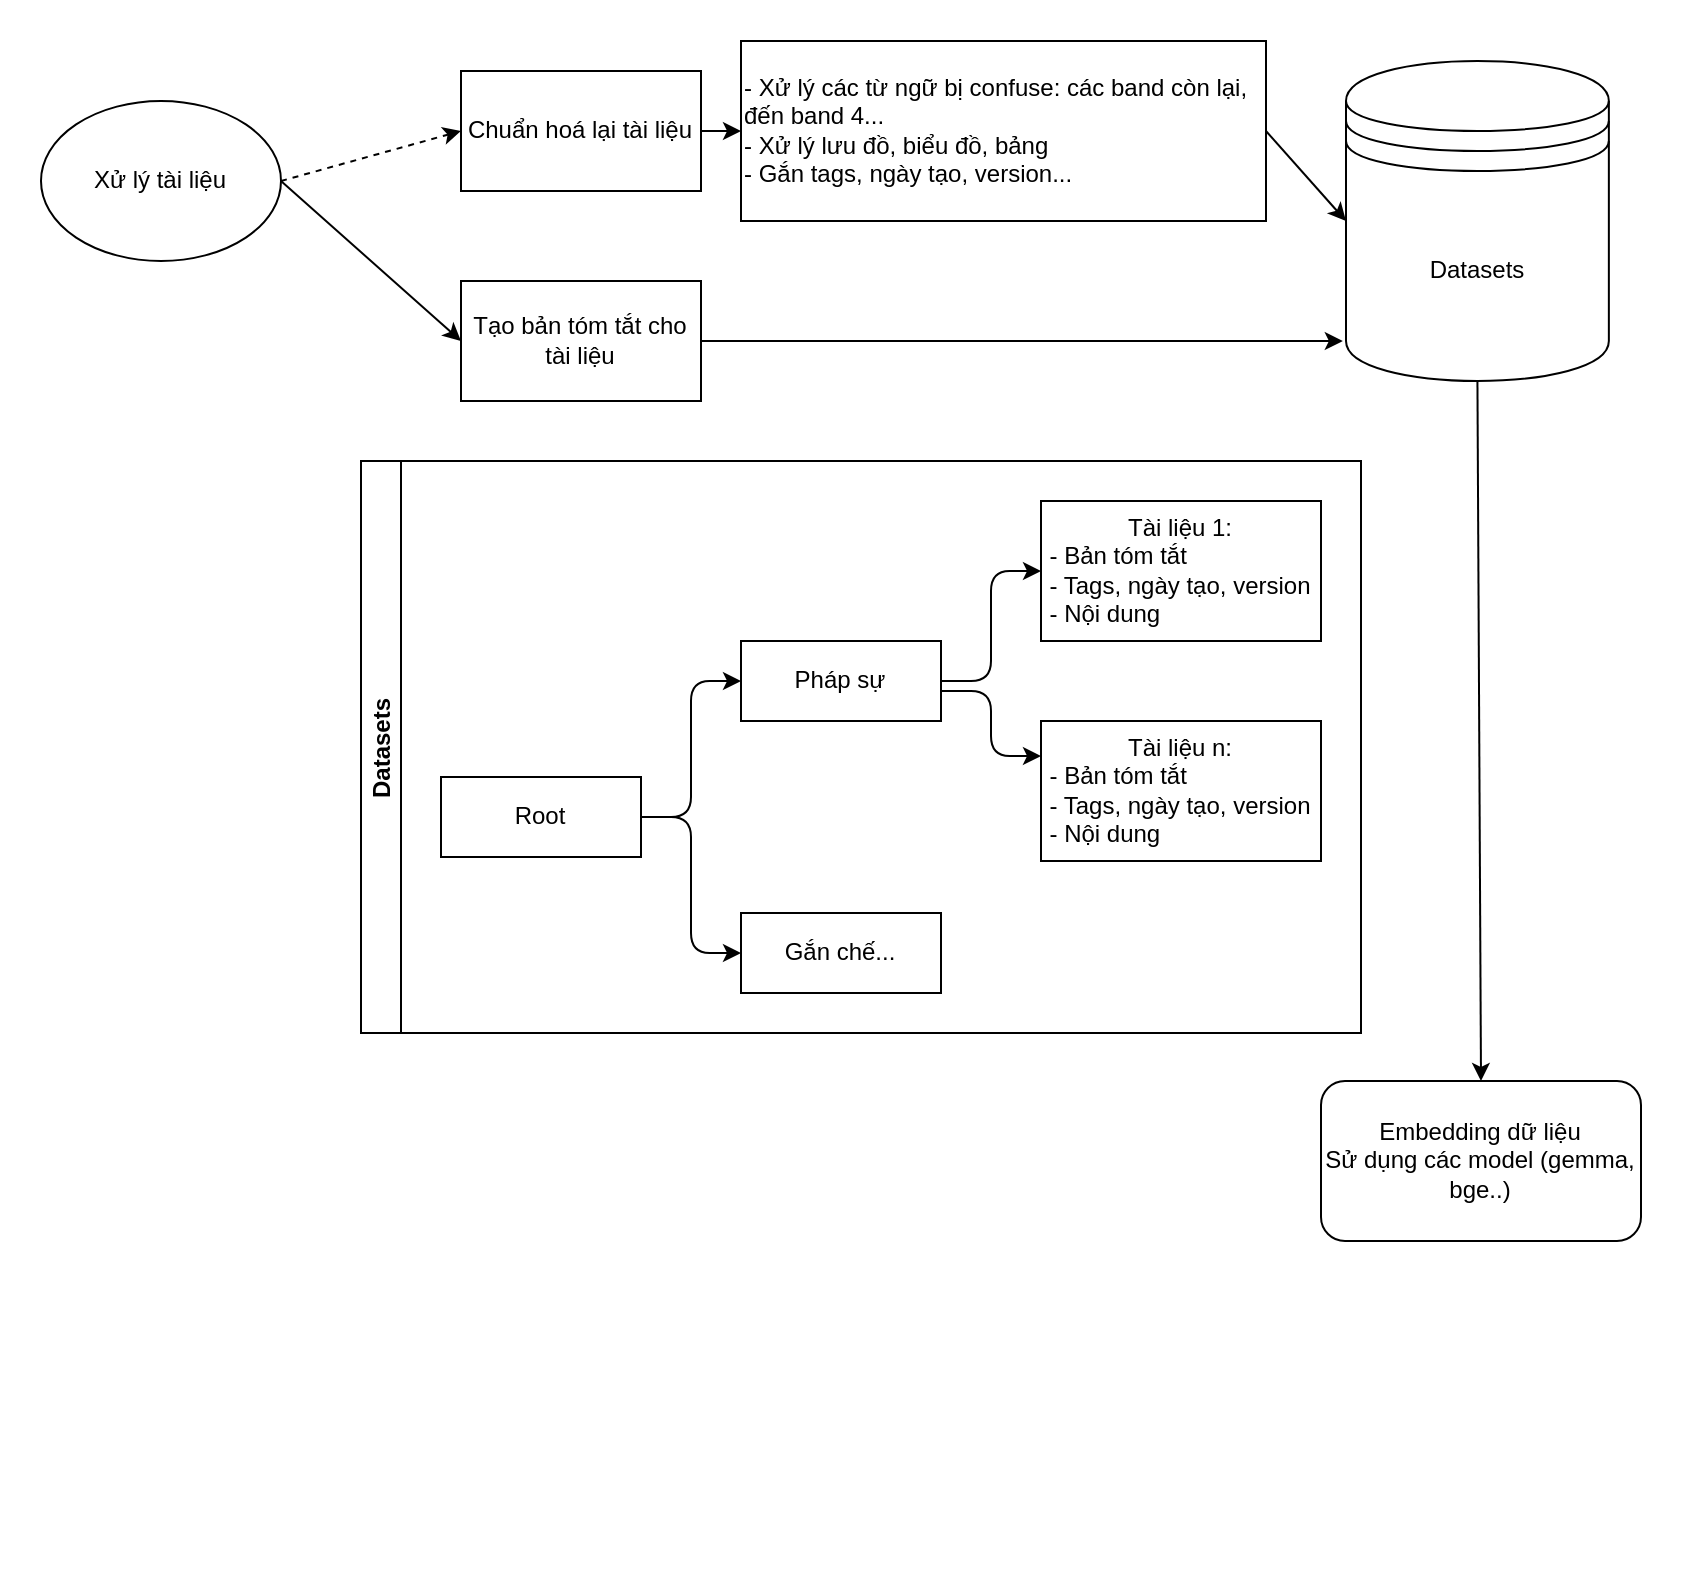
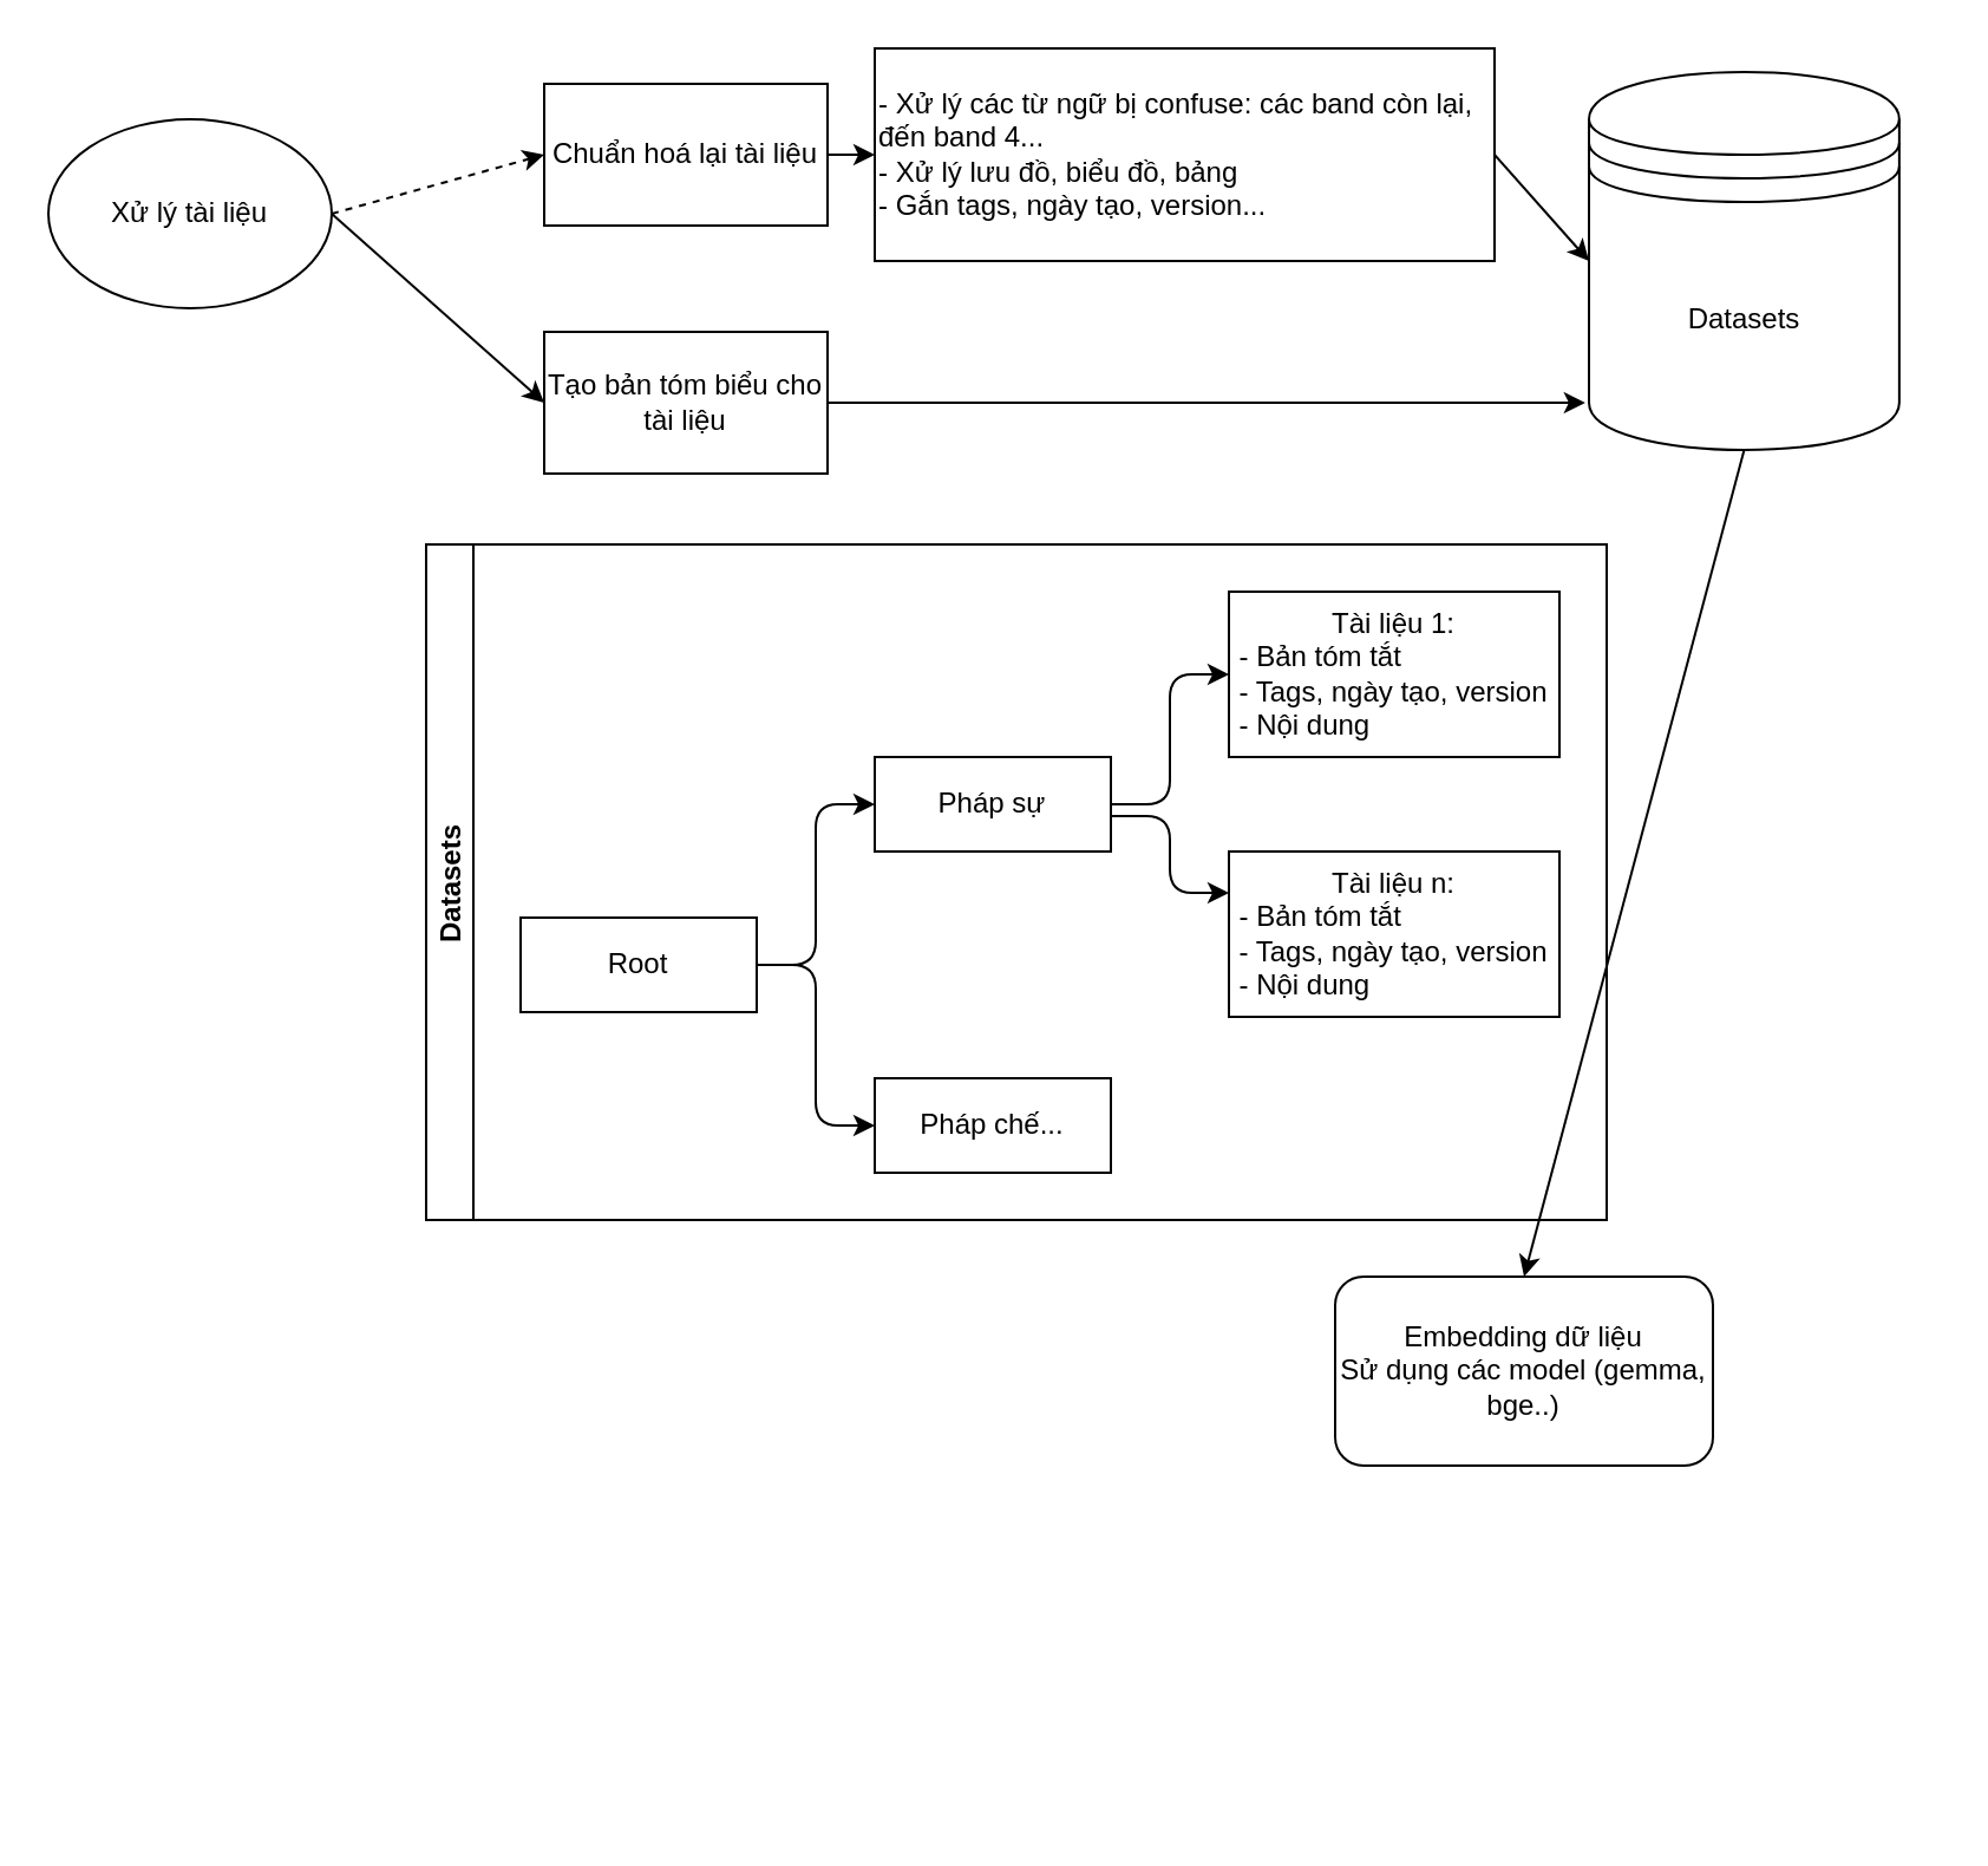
  <mxCell id="0" />
  <mxCell id="1" parent="0" />
  <mxCell id="2" value="" style="group" parent="1" vertex="1" connectable="0"><mxGeometry x="20" y="20" width="800" height="748" as="geometry" /></mxCell>
  <mxCell id="3" value="Xử lý tài liệu" style="ellipse;whiteSpace=wrap;html=1;" parent="2" vertex="1"><mxGeometry y="30" width="120" height="80" as="geometry" /></mxCell>
  <mxCell id="4" value="Chuẩn hoá lại tài liệu" style="rounded=0;whiteSpace=wrap;html=1;" parent="2" vertex="1"><mxGeometry x="210" y="15" width="120" height="60" as="geometry" /></mxCell>
- <mxCell id="5" value="Tạo bản tóm tắt cho tài liệu" style="rounded=0;whiteSpace=wrap;html=1;" parent="2" vertex="1"><mxGeometry x="210" y="120" width="120" height="60" as="geometry" /></mxCell>
+ <mxCell id="5" value="Tạo bản tóm biểu cho tài liệu" style="rounded=0;whiteSpace=wrap;html=1;" parent="2" vertex="1"><mxGeometry x="210" y="120" width="120" height="60" as="geometry" /></mxCell>
  <mxCell id="6" value="" style="endArrow=classic;html=1;exitX=1;exitY=0.5;exitDx=0;exitDy=0;entryX=0;entryY=0.5;entryDx=0;entryDy=0;dashed=1;" parent="2" source="3" target="4" edge="1"><mxGeometry width="50" height="50" relative="1" as="geometry"><mxPoint x="130" y="70" as="sourcePoint" /><mxPoint x="200" y="70" as="targetPoint" /></mxGeometry></mxCell>
  <mxCell id="7" value="" style="endArrow=classic;html=1;exitX=1;exitY=0.5;exitDx=0;exitDy=0;entryX=0;entryY=0.5;entryDx=0;entryDy=0;" parent="2" source="3" target="5" edge="1"><mxGeometry width="50" height="50" relative="1" as="geometry"><mxPoint x="140" y="80" as="sourcePoint" /><mxPoint x="190" y="150" as="targetPoint" /></mxGeometry></mxCell>
  <mxCell id="8" value="- Xử lý các từ ngữ bị confuse: các band còn lại, đến band 4...&lt;div&gt;- Xử lý lưu đồ, biểu đồ, bảng&lt;/div&gt;&lt;div&gt;- Gắn tags, ngày tạo, version...&lt;/div&gt;" style="rounded=0;whiteSpace=wrap;html=1;align=left;" parent="2" vertex="1"><mxGeometry x="350" width="262.5" height="90" as="geometry" /></mxCell>
  <mxCell id="9" value="" style="endArrow=classic;html=1;entryX=0;entryY=0.5;entryDx=0;entryDy=0;exitX=1;exitY=0.5;exitDx=0;exitDy=0;" parent="2" source="4" target="8" edge="1"><mxGeometry width="50" height="50" relative="1" as="geometry"><mxPoint x="330" y="70" as="sourcePoint" /><mxPoint x="380" y="20" as="targetPoint" /></mxGeometry></mxCell>
  <mxCell id="10" value="Datasets" style="shape=datastore;whiteSpace=wrap;html=1;" parent="2" vertex="1"><mxGeometry x="652.5" y="10" width="131.43" height="160" as="geometry" /></mxCell>
  <mxCell id="11" value="" style="endArrow=classic;html=1;entryX=-0.012;entryY=0.875;entryDx=0;entryDy=0;exitX=1;exitY=0.5;exitDx=0;exitDy=0;entryPerimeter=0;" parent="2" source="5" target="10" edge="1"><mxGeometry width="50" height="50" relative="1" as="geometry"><mxPoint x="380" y="190" as="sourcePoint" /><mxPoint x="650" y="148" as="targetPoint" /></mxGeometry></mxCell>
  <mxCell id="12" value="" style="endArrow=classic;html=1;exitX=1;exitY=0.5;exitDx=0;exitDy=0;entryX=0;entryY=0.5;entryDx=0;entryDy=0;" parent="2" source="8" target="10" edge="1"><mxGeometry width="50" height="50" relative="1" as="geometry"><mxPoint x="405" y="64" as="sourcePoint" /><mxPoint x="540" y="156" as="targetPoint" /></mxGeometry></mxCell>
  <mxCell id="13" value="Datasets" style="swimlane;startSize=20;horizontal=0;childLayout=treeLayout;horizontalTree=1;sortEdges=1;resizable=0;containerType=tree;fontSize=12;" parent="2" vertex="1"><mxGeometry x="160" y="210" width="500" height="286" as="geometry" /></mxCell>
  <mxCell id="14" value="Root" style="whiteSpace=wrap;html=1;" parent="13" vertex="1"><mxGeometry x="40" y="158" width="100" height="40" as="geometry" /></mxCell>
  <mxCell id="15" value="Pháp sự" style="whiteSpace=wrap;html=1;" parent="13" vertex="1"><mxGeometry x="190" y="90" width="100" height="40" as="geometry" /></mxCell>
  <mxCell id="16" value="" style="edgeStyle=elbowEdgeStyle;elbow=horizontal;html=1;rounded=1;curved=0;sourcePerimeterSpacing=0;targetPerimeterSpacing=0;startSize=6;endSize=6;" parent="13" source="14" target="15" edge="1"><mxGeometry relative="1" as="geometry" /></mxCell>
- <mxCell id="17" value="Gắn chế..." style="whiteSpace=wrap;html=1;" parent="13" vertex="1"><mxGeometry x="190" y="226" width="100" height="40" as="geometry" /></mxCell>
+ <mxCell id="17" value="Pháp chế..." style="whiteSpace=wrap;html=1;" parent="13" vertex="1"><mxGeometry x="190" y="226" width="100" height="40" as="geometry" /></mxCell>
  <mxCell id="18" value="" style="edgeStyle=elbowEdgeStyle;elbow=horizontal;html=1;rounded=1;curved=0;sourcePerimeterSpacing=0;targetPerimeterSpacing=0;startSize=6;endSize=6;" parent="13" source="14" target="17" edge="1"><mxGeometry relative="1" as="geometry" /></mxCell>
  <mxCell id="19" value="" style="edgeStyle=elbowEdgeStyle;elbow=horizontal;html=1;rounded=1;curved=0;sourcePerimeterSpacing=0;targetPerimeterSpacing=0;startSize=6;endSize=6;" parent="13" source="15" target="20" edge="1"><mxGeometry relative="1" as="geometry"><mxPoint x="780" y="-92" as="sourcePoint" /></mxGeometry></mxCell>
  <mxCell id="20" value="Tài liệu 1:&lt;br&gt;&lt;div style=&quot;text-align: left;&quot;&gt;- Bản tóm tắt&lt;/div&gt;&lt;div style=&quot;text-align: left;&quot;&gt;- Tags, ngày tạo, version&lt;br&gt;&lt;/div&gt;&lt;div style=&quot;text-align: left;&quot;&gt;- Nội dung&lt;/div&gt;" style="whiteSpace=wrap;html=1;" parent="13" vertex="1"><mxGeometry x="340" y="20" width="140" height="70" as="geometry" /></mxCell>
  <mxCell id="21" value="Tài liệu n:&lt;br&gt;&lt;div style=&quot;text-align: left;&quot;&gt;- Bản tóm tắt&lt;/div&gt;&lt;div style=&quot;text-align: left;&quot;&gt;- Tags, ngày tạo, version&lt;br&gt;&lt;/div&gt;&lt;div style=&quot;text-align: left;&quot;&gt;- Nội dung&lt;/div&gt;" style="whiteSpace=wrap;html=1;" parent="13" vertex="1"><mxGeometry x="340" y="130" width="140" height="70" as="geometry" /></mxCell>
  <mxCell id="22" value="" style="edgeStyle=elbowEdgeStyle;elbow=horizontal;html=1;rounded=1;curved=0;sourcePerimeterSpacing=0;targetPerimeterSpacing=0;startSize=6;endSize=6;entryX=0;entryY=0.25;entryDx=0;entryDy=0;exitX=1;exitY=0.625;exitDx=0;exitDy=0;exitPerimeter=0;" parent="13" source="15" target="21" edge="1"><mxGeometry relative="1" as="geometry"><mxPoint x="300" y="4" as="sourcePoint" /><mxPoint x="350" y="4" as="targetPoint" /></mxGeometry></mxCell>
- <mxCell id="23" value="Embedding dữ liệu&lt;br&gt;Sử dụng các model (gemma, bge..)" style="rounded=1;whiteSpace=wrap;html=1;" parent="2" vertex="1"><mxGeometry x="640" y="520" width="160" height="80" as="geometry" /></mxCell>
+ <mxCell id="23" value="Embedding dữ liệu&lt;br&gt;Sử dụng các model (gemma, bge..)" style="rounded=1;whiteSpace=wrap;html=1;" parent="2" vertex="1"><mxGeometry x="545" y="520" width="160" height="80" as="geometry" /></mxCell>
  <mxCell id="24" value="" style="endArrow=classic;html=1;entryX=0.5;entryY=0;entryDx=0;entryDy=0;exitX=0.5;exitY=1;exitDx=0;exitDy=0;" parent="2" source="10" target="23" edge="1"><mxGeometry width="50" height="50" relative="1" as="geometry"><mxPoint x="707.5" y="190" as="sourcePoint" /><mxPoint x="760" y="270" as="targetPoint" /></mxGeometry></mxCell>
